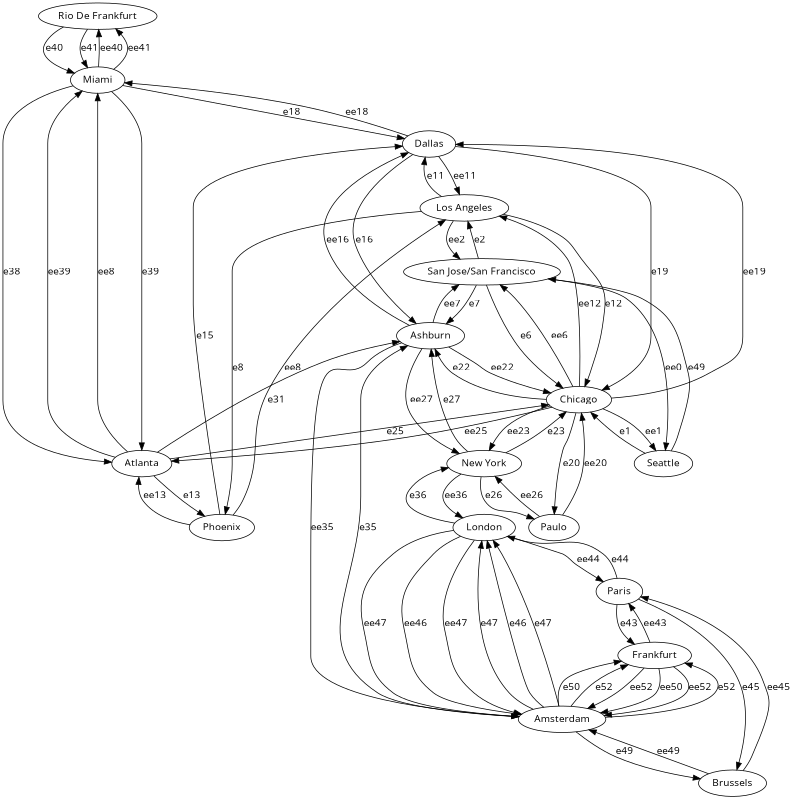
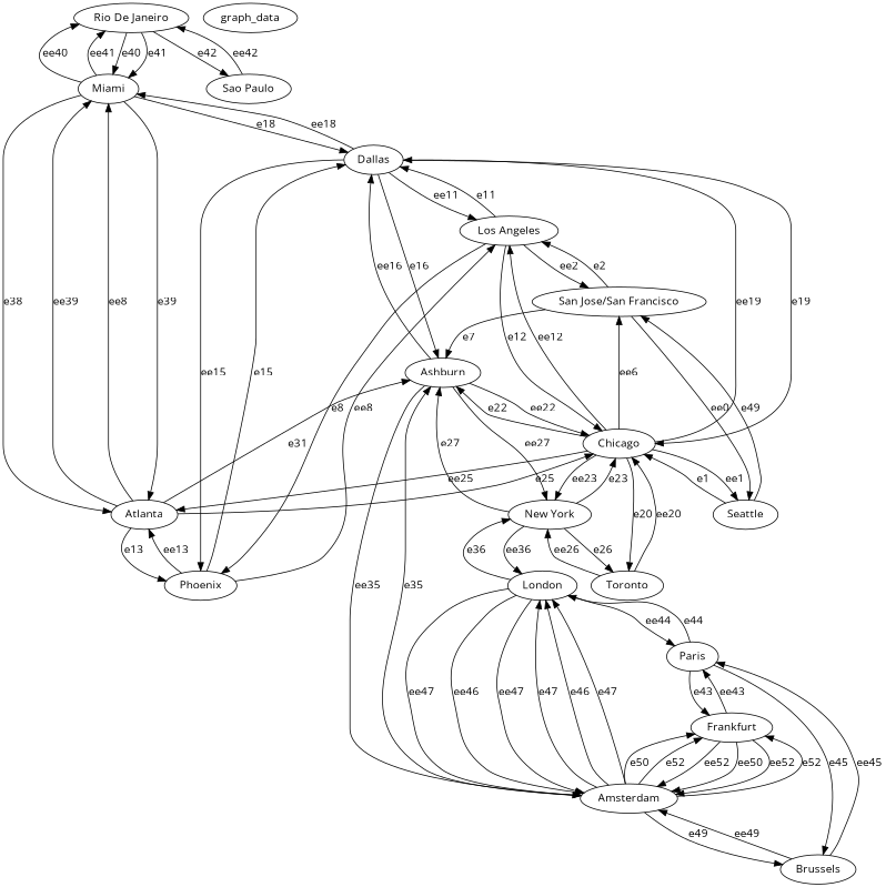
  digraph {
    fontname="Open Sans"
    node [Country="United States" Internal=1 fontname="Open Sans"]
    edge [bandwidth=5000 current_bandwidth=0 fontname="Open Sans" increments=1 reductions=1 weight=2]
-   "Rio De Janeiro" [Country=Brazil Latitude=-22.90278 Longitude=-43.2075 label="Rio De Frankfurt"]
+   "Rio De Janeiro" [Country=Brazil Latitude=-22.90278 Longitude=-43.2075]
    Miami [Latitude=25.77427 Longitude=-80.19366]
+   "Sao Paulo" [Country=Brazil Latitude=-23.5475 Longitude=-46.63611]
    Atlanta [Latitude=33.749 Longitude=-84.38798]
    Dallas [Latitude=32.78306 Longitude=-96.80667]
    Paris [Country=France Latitude=48.85341 Longitude=2.3488]
    Frankfurt [Country=Germany Latitude=50.11667 Longitude=8.68333]
    London [Country="United Kingdom" Latitude=51.50853 Longitude=-0.12574]
    Brussels [Country=Belgium Latitude=50.85045 Longitude=4.34878]
    Amsterdam [Country=Netherlands Latitude=52.37403 Longitude=4.88969]
    "New York" [Latitude=40.71427 Longitude=-74.00597]
    Ashburn [Latitude=39.04372 Longitude=-77.48749]
    Chicago [Latitude=41.85003 Longitude=-87.65005]
    Phoenix [Latitude=33.44838 Longitude=-112.07404]
    "Los Angeles" [Latitude=34.05223 Longitude=-118.24368]
    "San Jose/San Francisco" [Latitude=37.33939 Longitude=-121.89496]
-   Toronto [Country=Canada Latitude=43.70011 Longitude=-79.4163 label=Paulo]
+   Toronto [Country=Canada Latitude=43.70011 Longitude=-79.4163]
    Seattle [Latitude=47.60621 Longitude=-122.33207]
+   graph_data [incoming_links="[0, 0, 0, 2, 3, 3, 4, 4, 4, 5, 5, 6, 6, 8, 8, 8, 8, 10, 10, 10, 10, 10, 11, 11, 12, 12, 12, 12, 12, 12, 13, 13, 16, 16, 16, 19, 19, 20, 20, 20, 21, 21, 21, 21, 24, 24, 24, 25, 25, 25, 25, 28, 28, 28, 28, 29, 29, 29, 30, 30, 30, 30, 31, 31, 31, 32, 32, 33, 33, 33, 33, 33, 33, 34, 34, 34, 34, 34, 34, 34, 34, 35, 35, 35, 37, 37, 37, 37, 37, 37, 38, 38, 38, 39, 39, 39, 39, 39, 39, 39, 39, 40, 40, 40, 40, 41, 41, 41, 41, 41, 41, 41, 41, 42, 42, 43, 43, 43, 43, 43, 43, 44, 44, 44, 44, 45, 45, 45, 45, 45, 45, 45, 45, 46, 46, 46, 46, 47, 47, 47, 48, 48, 48, 48, 48, 49, 49, 49, 49, 49, 49, 49, 49, 50, 50, 50, 50, 51, 51, 51, 51, 52, 52, 52, 52, 52, 53, 53, 53, 54, 54, 54, 54, 55, 55, 55, 56, 56, 56, 56, 56, 56, 57, 57, 57, 57, 57, 57, 57, 57, 58, 58, 58, 58, 59, 59, 59, 59, 60, 60, 61, 61, 61, 61, 62, 62, 62, 62, 63, 63, 63, 63, 63, 64, 64, 65, 65, 65, 65, 65, 65, 66, 66, 66, 66, 67, 67, 67, 67, 67, 67, 67, 67, 68, 68, 68, 68, 69, 69, 69, 69, 70, 70, 70, 70, 71, 71, 71, 71, 72, 72, 72, 72, 72, 73, 73, 73, 73, 73, 73, 73, 73]" link_ids_dict="{0: ('Rio De Janeiro', 'Miami', 0), 1: ('Rio De Janeiro', 'Miami', 1), 2: ('Rio De Janeiro', 'Sao Paulo', 0), 3: ('Paris', 'Frankfurt', 0), 4: ('Paris', 'London', 0), 5: ('Paris', 'Brussels', 0), 6: ('Miami', 'Rio De Janeiro', 0), 7: ('Miami', 'Rio De Janeiro', 1), 8: ('Miami', 'Atlanta', 0), 9: ('Miami', 'Atlanta', 1), 10: ('Miami', 'Dallas', 0), 11: ('Sao Paulo', 'Rio De Janeiro', 0), 12: ('Amsterdam', 'Ashburn', 0), 13: ('Amsterdam', 'Frankfurt', 0), 14: ('Amsterdam', 'Frankfurt', 1), 15: ('Amsterdam', 'Frankfurt', 2), 16: ('Amsterdam', 'London', 0), 17: ('Amsterdam', 'London', 1), 18: ('Amsterdam', 'London', 2), 19: ('Amsterdam', 'Brussels', 0), 20: ('Frankfurt', 'Paris', 0), 21: ('Frankfurt', 'Amsterdam', 0), 22: ('Frankfurt', 'Amsterdam', 1), 23: ('Frankfurt', 'Amsterdam', 2), 24: ('London', 'Paris', 0), 25: ('London', 'Amsterdam', 0), 26: ('London', 'Amsterdam', 1), 27: ('London', 'Amsterdam', 2), 28: ('London', 'New York', 0), 29: ('Brussels', 'Paris', 0), 30: ('Brussels', 'Amsterdam', 0), 31: ('New York', 'London', 0), 32: ('New York', 'Toronto', 0), 33: ('New York', 'Ashburn', 0), 34: ('New York', 'Chicago', 0), 35: ('Atlanta', 'Miami', 0), 36: ('Atlanta', 'Miami', 1), 37: ('Atlanta', 'Ashburn', 0), 38: ('Atlanta', 'Phoenix', 0), 39: ('Atlanta', 'Chicago', 0), 40: ('Seattle', 'San Jose/San Francisco', 0), 41: ('Seattle', 'Chicago', 0), 42: ('San Jose/San Francisco', 'Seattle', 0), 43: ('San Jose/San Francisco', 'Ashburn', 0), 44: ('San Jose/San Francisco', 'Los Angeles', 0), 45: ('San Jose/San Francisco', 'Chicago', 0), 46: ('Los Angeles', 'San Jose/San Francisco', 0), 47: ('Los Angeles', 'Phoenix', 0), 48: ('Los Angeles', 'Dallas', 0), 49: ('Los Angeles', 'Chicago', 0), 50: ('Phoenix', 'Atlanta', 0), 51: ('Phoenix', 'Los Angeles', 0), 52: ('Phoenix', 'Dallas', 0), 53: ('Dallas', 'Miami', 0), 54: ('Dallas', 'Los Angeles', 0), 55: ('Dallas', 'Phoenix', 0), 56: ('Dallas', 'Ashburn', 0), 57: ('Dallas', 'Chicago', 0), 58: ('Chicago', 'New York', 0), 59: ('Chicago', 'Atlanta', 0), 60: ('Chicago', 'Seattle', 0), 61: ('Chicago', 'San Jose/San Francisco', 0), 62: ('Chicago', 'Los Angeles', 0), 63: ('Chicago', 'Dallas', 0), 64: ('Chicago', 'Toronto', 0), 65: ('Chicago', 'Ashburn', 0), 66: ('Toronto', 'New York', 0), 67: ('Toronto', 'Chicago', 0), 68: ('Ashburn', 'Amsterdam', 0), 69: ('Ashburn', 'New York', 0), 70: ('Ashburn', 'Atlanta', 0), 71: ('Ashburn', 'San Jose/San Francisco', 0), 72: ('Ashburn', 'Dallas', 0), 73: ('Ashburn', 'Chicago', 0)}" outcoming_links="[6, 8, 10, 11, 20, 21, 24, 25, 28, 29, 30, 0, 2, 35, 37, 38, 39, 53, 54, 55, 56, 57, 0, 2, 68, 69, 70, 71, 72, 73, 20, 21, 24, 25, 28, 29, 30, 3, 4, 5, 12, 13, 16, 19, 3, 4, 5, 12, 13, 16, 19, 31, 32, 33, 34, 3, 4, 5, 12, 13, 16, 19, 24, 25, 28, 66, 67, 68, 69, 70, 71, 72, 73, 58, 59, 60, 61, 62, 63, 64, 65, 6, 8, 10, 68, 69, 70, 71, 72, 73, 50, 51, 52, 58, 59, 60, 61, 62, 63, 64, 65, 42, 43, 44, 45, 58, 59, 60, 61, 62, 63, 64, 65, 40, 41, 68, 69, 70, 71, 72, 73, 46, 47, 48, 49, 58, 59, 60, 61, 62, 63, 64, 65, 42, 43, 44, 45, 50, 51, 52, 53, 54, 55, 56, 57, 58, 59, 60, 61, 62, 63, 64, 65, 35, 37, 38, 39, 46, 47, 48, 49, 53, 54, 55, 56, 57, 6, 8, 10, 46, 47, 48, 49, 50, 51, 52, 68, 69, 70, 71, 72, 73, 58, 59, 60, 61, 62, 63, 64, 65, 31, 32, 33, 34, 35, 37, 38, 39, 40, 41, 42, 43, 44, 45, 46, 47, 48, 49, 53, 54, 55, 56, 57, 66, 67, 68, 69, 70, 71, 72, 73, 31, 32, 33, 34, 58, 59, 60, 61, 62, 63, 64, 65, 12, 13, 16, 19, 31, 32, 33, 34, 35, 37, 38, 39, 42, 43, 44, 45, 53, 54, 55, 56, 57, 58, 59, 60, 61, 62, 63, 64, 65]" Country="" Internal=""]
    "Rio De Janeiro" -> Miami [label=e40 weight=3.0]
    "Rio De Janeiro" -> Miami [bandwidth=6000 label=e41 weight=4]
+   "Rio De Janeiro" -> "Sao Paulo" [bandwidth=3000 label=e42 weight=1]
    Miami -> "Rio De Janeiro" [label=ee40 weight=4]
    Miami -> "Rio De Janeiro" [bandwidth=6000 label=ee41 weight=3.0]
    Miami -> Atlanta [bandwidth=3000 label=e39 weight=4]
    Miami -> Atlanta [bandwidth=2000 label=e38 weight=1]
    Miami -> Dallas [bandwidth=7000 label=e18 weight=1]
+   "Sao Paulo" -> "Rio De Janeiro" [bandwidth=3000 label=ee42 weight=4.0]
    Atlanta -> Miami [bandwidth=3000 label=ee39]
    Atlanta -> Miami [bandwidth=2000 label=ee8 weight=4]
    Atlanta -> Ashburn [bandwidth=10000 label=e31 weight=3]
    Atlanta -> Chicago [bandwidth=3000 label=e25 weight=3]
    Atlanta -> Phoenix [label=e13 weight=1]
    Dallas -> Miami [bandwidth=7000 label=ee18 weight=1]
    Dallas -> Ashburn [bandwidth=10000 label=e16 weight=5.0]
    Dallas -> Chicago [label=e19 weight=4.0]
+   Dallas -> Phoenix [bandwidth=7000 label=ee15 weight=4]
    Dallas -> "Los Angeles" [label=ee11]
    Paris -> Frankfurt [bandwidth=7000 label=e43 weight=3.0]
    Paris -> London [bandwidth=10000 label=e44 weight=4]
    Paris -> Brussels [label=e45]
    Frankfurt -> Paris [bandwidth=7000 label=ee43 weight=3]
    Frankfurt -> Amsterdam [label=ee52]
    Frankfurt -> Amsterdam [bandwidth=6000 label=ee50 weight=3]
    Frankfurt -> Amsterdam [bandwidth=4000 label=ee52 weight=1]
    London -> Paris [bandwidth=10000 label=ee44 weight=4]
    London -> Amsterdam [bandwidth=3000 label=ee47 weight=1]
    London -> Amsterdam [bandwidth=2000 label=ee46 weight=3]
    London -> Amsterdam [bandwidth=4000 label=ee47 weight=2.0]
    London -> "New York" [bandwidth=10000 label=e36]
    Brussels -> Paris [label=ee45 weight=3]
    Brussels -> Amsterdam [bandwidth=7000 label=ee49 weight=3]
    Amsterdam -> Frankfurt [label=e52 weight=4]
    Amsterdam -> Frankfurt [bandwidth=6000 label=e50 weight=3.0]
    Amsterdam -> Frankfurt [bandwidth=4000 label=e52 weight=1]
    Amsterdam -> London [bandwidth=3000 label=e47 weight=3]
    Amsterdam -> London [bandwidth=2000 label=e46]
    Amsterdam -> London [bandwidth=4000 label=e47 weight=3]
    Amsterdam -> Brussels [bandwidth=7000 label=e49 weight=2.0]
    Amsterdam -> Ashburn [bandwidth=10000 label=e35 weight=1]
    "New York" -> London [bandwidth=10000 label=ee36 weight=1]
    "New York" -> Ashburn [bandwidth=3000 label=e27 weight=4]
    "New York" -> Chicago [bandwidth=7000 label=e23]
    "New York" -> Toronto [label=e26 weight=4]
    Ashburn -> Dallas [bandwidth=10000 label=ee16 weight=1]
    Ashburn -> Amsterdam [bandwidth=10000 label=ee35 weight=1]
    Ashburn -> "New York" [bandwidth=3000 label=ee27 weight=1]
    Ashburn -> Chicago [bandwidth=7000 label=ee22 weight=3]
-   Ashburn -> "San Jose/San Francisco" [bandwidth=3000 label=ee7 weight=4]
    Chicago -> Atlanta [bandwidth=3000 label=ee25 weight=2.0]
    Chicago -> Dallas [label=ee19 weight=3]
    Chicago -> "New York" [bandwidth=7000 label=ee23]
    Chicago -> Ashburn [bandwidth=7000 label=e22]
    Chicago -> "Los Angeles" [bandwidth=3000 label=ee12 weight=4]
    Chicago -> "San Jose/San Francisco" [bandwidth=10000 label=ee6 weight=4]
    Chicago -> Toronto [bandwidth=3000 label=e20]
    Chicago -> Seattle [bandwidth=10000 label=ee1 weight=3]
    Phoenix -> Atlanta [label=ee13 weight=2.0]
    Phoenix -> Dallas [bandwidth=7000 label=e15 weight=1]
    Phoenix -> "Los Angeles" [label=ee8]
    "Los Angeles" -> Dallas [label=e11]
    "Los Angeles" -> Chicago [bandwidth=3000 label=e12 weight=1]
    "Los Angeles" -> Phoenix [label=e8]
    "Los Angeles" -> "San Jose/San Francisco" [bandwidth=7000 label=ee2 weight=3]
    "San Jose/San Francisco" -> Ashburn [bandwidth=3000 label=e7 weight=4]
-   "San Jose/San Francisco" -> Chicago [bandwidth=10000 label=e6]
    "San Jose/San Francisco" -> "Los Angeles" [bandwidth=7000 label=e2 weight=4]
    "San Jose/San Francisco" -> Seattle [bandwidth=7000 label=ee0]
    Toronto -> "New York" [label=ee26]
    Toronto -> Chicago [bandwidth=3000 label=ee20 weight=4]
    Seattle -> Chicago [bandwidth=10000 label=e1]
    Seattle -> "San Jose/San Francisco" [bandwidth=7000 label=e49]
  }
